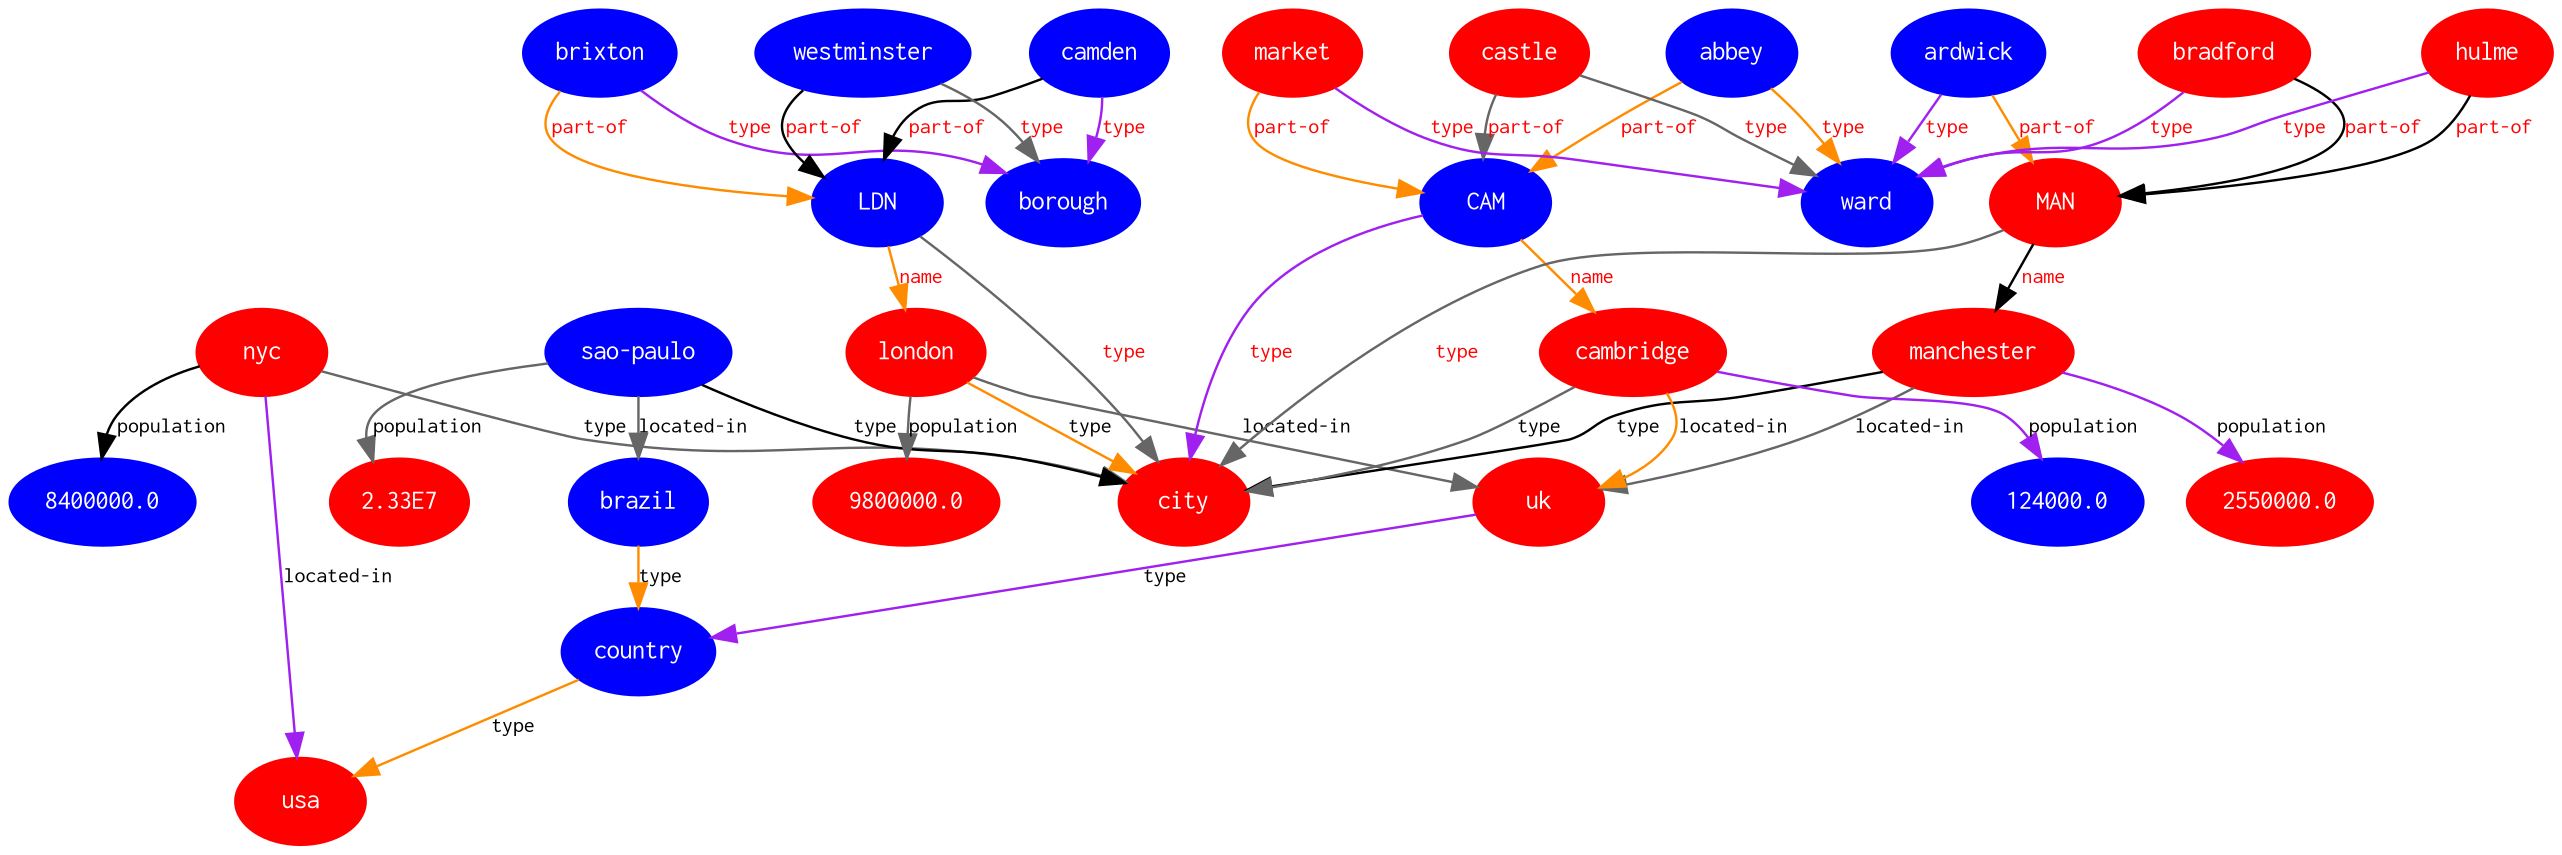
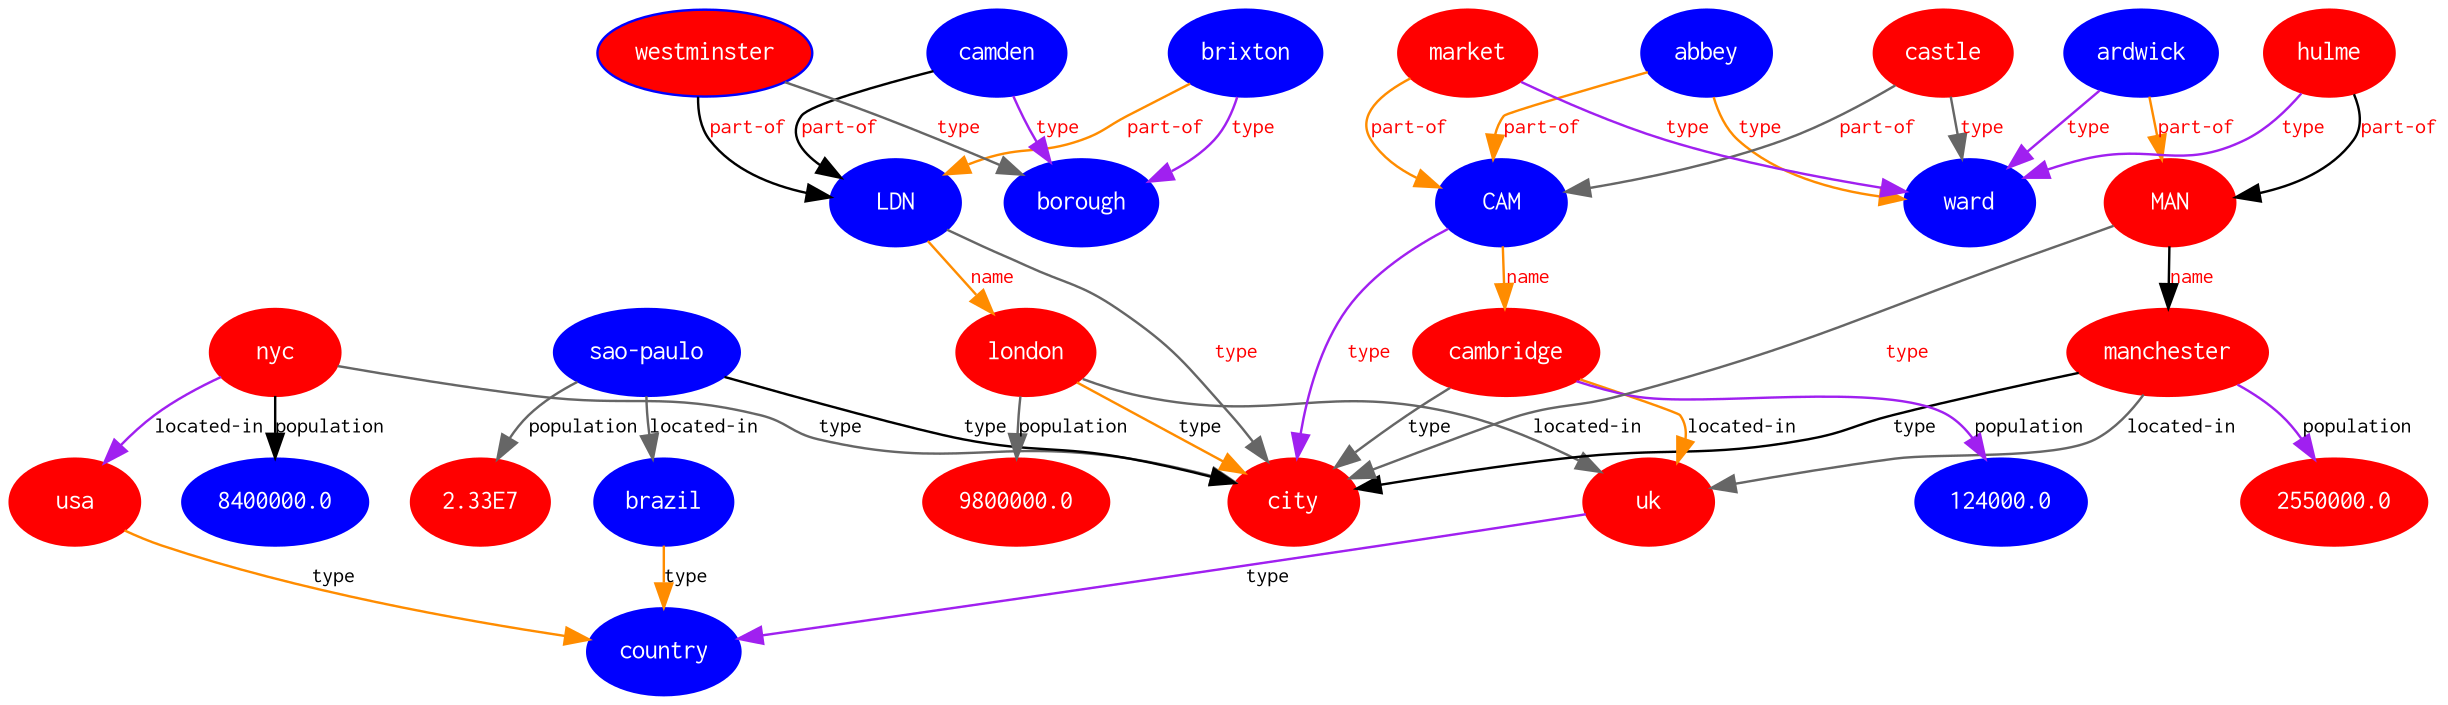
  digraph {
    rankdir=TB
    ranksep=0.1
    node [color=red fontcolor=white fontname=Inconsolata fontsize=11 style=filled]
    edge [color=gray40 fontname=Inconsolata fontsize=9 fontcolor=red]
    8400000.0 [color=blue]
    nyc
    city
    usa
    country [color=blue]
    "sao-paulo" [color=blue]
    n7 [label="2.33E7"]
    brazil [color=blue]
    uk
    london
    9800000.0
    manchester
    2550000.0
    cambridge
    124000.0 [color=blue]
    CAM [color=blue]
    LDN [color=blue]
    MAN
    abbey [color=blue]
    ward [color=blue]
    ardwick [color=blue]
-   bradford
    brixton [color=blue]
    borough [color=blue]
    camden [color=blue]
    castle
    hulme
    market
-   westminster [color=blue]
+   westminster [color=blue fillcolor=red]
    nyc -> 8400000.0 [color=black label=population fontcolor=""]
    nyc -> city [label=type fontcolor=""]
    nyc -> usa [color=purple label="located-in" fontcolor=""]
-   country -> usa [color=darkorange label=type fontcolor=""]
+   usa -> country [color=darkorange label=type fontcolor=""]
    "sao-paulo" -> city [color=black label=type fontcolor=""]
    "sao-paulo" -> n7 [label=population fontcolor=""]
    "sao-paulo" -> brazil [label="located-in" fontcolor=""]
    brazil -> country [color=darkorange label=type fontcolor=""]
    uk -> country [color=purple label=type fontcolor=""]
    london -> city [color=darkorange label=type fontcolor=""]
    london -> uk [label="located-in" fontcolor=""]
    london -> 9800000.0 [label=population fontcolor=""]
    manchester -> city [color=black label=type fontcolor=""]
    manchester -> uk [label="located-in" fontcolor=""]
    manchester -> 2550000.0 [color=purple label=population fontcolor=""]
    cambridge -> city [label=type fontcolor=""]
    cambridge -> uk [color=darkorange label="located-in" fontcolor=""]
    cambridge -> 124000.0 [color=purple label=population fontcolor=""]
    CAM -> city [color=purple label=type]
    CAM -> cambridge [color=darkorange label=name]
    LDN -> city [label=type]
    LDN -> london [color=darkorange label=name]
    MAN -> city [label=type]
    MAN -> manchester [color=black label=name]
    abbey -> CAM [color=darkorange label="part-of"]
    abbey -> ward [color=darkorange label=type]
    ardwick -> MAN [color=darkorange label="part-of"]
    ardwick -> ward [color=purple label=type]
-   bradford -> MAN [color=black label="part-of"]
-   bradford -> ward [color=purple label=type]
    brixton -> LDN [color=darkorange label="part-of"]
    brixton -> borough [color=purple label=type]
    camden -> LDN [color=black label="part-of"]
    camden -> borough [color=purple label=type]
    castle -> CAM [label="part-of"]
    castle -> ward [label=type]
    hulme -> MAN [color=black label="part-of"]
    hulme -> ward [color=purple label=type]
    market -> CAM [color=darkorange label="part-of"]
    market -> ward [color=purple label=type]
    westminster -> LDN [color=black label="part-of"]
    westminster -> borough [label=type]
  }
